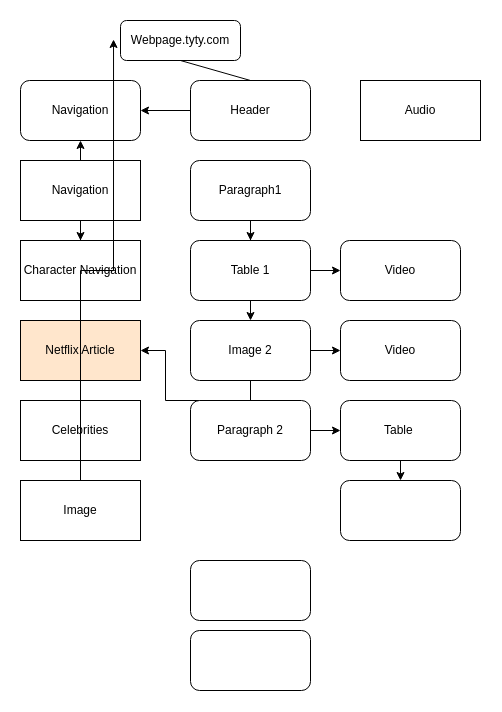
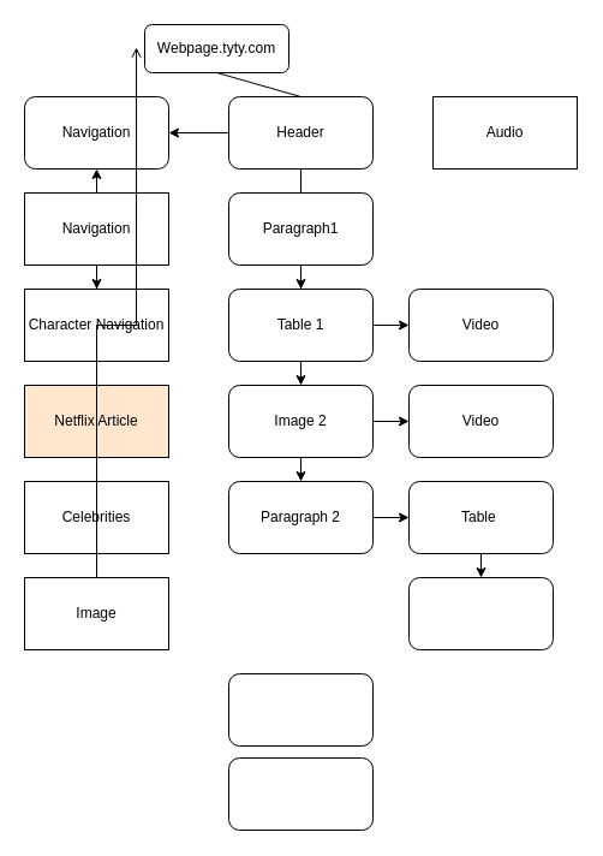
  <mxCell id="0" />
  <mxCell id="1" parent="0" />
  <mxCell id="2" value="Webpage.tyty.com" style="rounded=1;whiteSpace=wrap;html=1;fontSize=12;glass=0;strokeWidth=1;shadow=0;" parent="1" vertex="1"><mxGeometry x="120" y="20" width="120" height="40" as="geometry" /></mxCell>
  <mxCell id="3" value="" style="edgeStyle=orthogonalEdgeStyle;rounded=0;orthogonalLoop=1;jettySize=auto;html=1;" parent="1" source="4" target="18" edge="1"><mxGeometry relative="1" as="geometry" /></mxCell>
  <mxCell id="4" value="Paragraph1" style="whiteSpace=wrap;html=1;rounded=1;shadow=0;strokeWidth=1;glass=0;" parent="1" vertex="1"><mxGeometry x="190" y="160" width="120" height="60" as="geometry" /></mxCell>
  <mxCell id="5" value="" style="edgeStyle=orthogonalEdgeStyle;rounded=0;orthogonalLoop=1;jettySize=auto;html=1;" parent="1" source="6" target="14" edge="1"><mxGeometry relative="1" as="geometry" /></mxCell>
  <mxCell id="6" value="Header" style="rounded=1;whiteSpace=wrap;html=1;" parent="1" vertex="1"><mxGeometry x="190" y="80" width="120" height="60" as="geometry" /></mxCell>
  <mxCell id="7" value="" style="edgeStyle=orthogonalEdgeStyle;rounded=0;orthogonalLoop=1;jettySize=auto;html=1;" parent="1" source="9" target="15" edge="1"><mxGeometry relative="1" as="geometry" /></mxCell>
  <mxCell id="8" style="edgeStyle=orthogonalEdgeStyle;rounded=0;orthogonalLoop=1;jettySize=auto;html=1;exitX=0.5;exitY=0;exitDx=0;exitDy=0;entryX=0.5;entryY=1;entryDx=0;entryDy=0;" edge="1" parent="1" source="9" target="14"><mxGeometry relative="1" as="geometry" /></mxCell>
  <mxCell id="9" value="Navigation" style="rounded=0;whiteSpace=wrap;html=1;" parent="1" vertex="1"><mxGeometry x="20" y="160" width="120" height="60" as="geometry" /></mxCell>
  <mxCell id="10" value="Audio" style="rounded=0;whiteSpace=wrap;html=1;" parent="1" vertex="1"><mxGeometry x="360" y="80" width="120" height="60" as="geometry" /></mxCell>
  <mxCell id="11" value="" style="endArrow=none;html=1;rounded=0;exitX=0.5;exitY=0;exitDx=0;exitDy=0;" parent="1" source="6" edge="1"><mxGeometry width="50" height="50" relative="1" as="geometry"><mxPoint x="250" y="130" as="sourcePoint" /><mxPoint x="250" y="80" as="targetPoint" /></mxGeometry></mxCell>
+ <mxCell id="12" value="" style="endArrow=none;html=1;rounded=0;exitX=0.5;exitY=0;exitDx=0;exitDy=0;entryX=0.5;entryY=1;entryDx=0;entryDy=0;" parent="1" source="4" edge="1" target="6"><mxGeometry width="50" height="50" relative="1" as="geometry"><mxPoint x="250" y="130" as="sourcePoint" /><mxPoint x="500" y="80" as="targetPoint" /></mxGeometry></mxCell>
  <mxCell id="13" value="" style="endArrow=none;html=1;rounded=0;entryX=0.5;entryY=1;entryDx=0;entryDy=0;" parent="1" target="2" edge="1"><mxGeometry width="50" height="50" relative="1" as="geometry"><mxPoint x="250" y="80" as="sourcePoint" /><mxPoint x="300" y="80" as="targetPoint" /></mxGeometry></mxCell>
  <mxCell id="14" value="Navigation" style="whiteSpace=wrap;html=1;rounded=1;" parent="1" vertex="1"><mxGeometry x="20" y="80" width="120" height="60" as="geometry" /></mxCell>
  <mxCell id="15" value="Character Navigation" style="whiteSpace=wrap;html=1;rounded=0;" parent="1" vertex="1"><mxGeometry x="20" y="240" width="120" height="60" as="geometry" /></mxCell>
  <mxCell id="16" style="edgeStyle=orthogonalEdgeStyle;rounded=0;orthogonalLoop=1;jettySize=auto;html=1;exitX=1;exitY=0.5;exitDx=0;exitDy=0;entryX=0;entryY=0.5;entryDx=0;entryDy=0;" edge="1" parent="1" source="18" target="24"><mxGeometry relative="1" as="geometry" /></mxCell>
  <mxCell id="17" style="edgeStyle=orthogonalEdgeStyle;rounded=0;orthogonalLoop=1;jettySize=auto;html=1;exitX=0.5;exitY=1;exitDx=0;exitDy=0;entryX=0.5;entryY=0;entryDx=0;entryDy=0;" edge="1" parent="1" source="18" target="21"><mxGeometry relative="1" as="geometry" /></mxCell>
  <mxCell id="18" value="Table 1" style="whiteSpace=wrap;html=1;rounded=1;shadow=0;strokeWidth=1;glass=0;" parent="1" vertex="1"><mxGeometry x="190" y="240" width="120" height="60" as="geometry" /></mxCell>
  <mxCell id="19" style="edgeStyle=orthogonalEdgeStyle;rounded=0;orthogonalLoop=1;jettySize=auto;html=1;exitX=1;exitY=0.5;exitDx=0;exitDy=0;entryX=0;entryY=0.5;entryDx=0;entryDy=0;" edge="1" parent="1" source="21" target="25"><mxGeometry relative="1" as="geometry" /></mxCell>
- <mxCell id="20" style="edgeStyle=orthogonalEdgeStyle;rounded=0;orthogonalLoop=1;jettySize=auto;html=1;exitX=0.5;exitY=1;exitDx=0;exitDy=0;" edge="1" parent="1" source="21" target="26"><mxGeometry relative="1" as="geometry" /></mxCell>
+ <mxCell id="20" style="edgeStyle=orthogonalEdgeStyle;rounded=0;orthogonalLoop=1;jettySize=auto;html=1;exitX=0.5;exitY=1;exitDx=0;exitDy=0;entryX=0.5;entryY=0;entryDx=0;entryDy=0;" edge="1" parent="1" source="21" target="23"><mxGeometry relative="1" as="geometry" /></mxCell>
  <mxCell id="21" value="Image 2" style="whiteSpace=wrap;html=1;rounded=1;shadow=0;strokeWidth=1;glass=0;" vertex="1" parent="1"><mxGeometry x="190" y="320" width="120" height="60" as="geometry" /></mxCell>
  <mxCell id="22" style="edgeStyle=orthogonalEdgeStyle;rounded=0;orthogonalLoop=1;jettySize=auto;html=1;exitX=1;exitY=0.5;exitDx=0;exitDy=0;entryX=0;entryY=0.5;entryDx=0;entryDy=0;" edge="1" parent="1" source="23" target="31"><mxGeometry relative="1" as="geometry" /></mxCell>
  <mxCell id="23" value="Paragraph 2" style="whiteSpace=wrap;html=1;rounded=1;shadow=0;strokeWidth=1;glass=0;" vertex="1" parent="1"><mxGeometry x="190" y="400" width="120" height="60" as="geometry" /></mxCell>
  <mxCell id="24" value="Video" style="whiteSpace=wrap;html=1;rounded=1;shadow=0;strokeWidth=1;glass=0;" vertex="1" parent="1"><mxGeometry x="340" y="240" width="120" height="60" as="geometry" /></mxCell>
  <mxCell id="25" value="Video" style="whiteSpace=wrap;html=1;rounded=1;shadow=0;strokeWidth=1;glass=0;" vertex="1" parent="1"><mxGeometry x="340" y="320" width="120" height="60" as="geometry" /></mxCell>
  <mxCell id="26" value="Netflix Article" style="whiteSpace=wrap;html=1;rounded=0;fillColor=#ffe6cc;" vertex="1" parent="1"><mxGeometry x="20" y="320" width="120" height="60" as="geometry" /></mxCell>
  <mxCell id="27" value="Celebrities" style="whiteSpace=wrap;html=1;rounded=0;" vertex="1" parent="1"><mxGeometry x="20" y="400" width="120" height="60" as="geometry" /></mxCell>
- <mxCell id="28" style="edgeStyle=orthogonalEdgeStyle;rounded=0;orthogonalLoop=1;jettySize=auto;html=1;entryX=-0.058;entryY=0.475;entryDx=0;entryDy=0;entryPerimeter=0;" edge="1" parent="1" source="29" target="2"><mxGeometry relative="1" as="geometry" /></mxCell>
+ <mxCell id="28" style="edgeStyle=orthogonalEdgeStyle;rounded=0;orthogonalLoop=1;jettySize=auto;html=1;entryX=-0.058;entryY=0.475;entryDx=0;entryDy=0;entryPerimeter=0;endArrow=open;" edge="1" parent="1" source="29" target="2"><mxGeometry relative="1" as="geometry" /></mxCell>
  <mxCell id="29" value="Image" style="whiteSpace=wrap;html=1;rounded=0;" vertex="1" parent="1"><mxGeometry x="20" y="480" width="120" height="60" as="geometry" /></mxCell>
  <mxCell id="30" style="edgeStyle=orthogonalEdgeStyle;rounded=0;orthogonalLoop=1;jettySize=auto;html=1;exitX=0.5;exitY=1;exitDx=0;exitDy=0;entryX=0.5;entryY=0;entryDx=0;entryDy=0;" edge="1" parent="1" source="31" target="34"><mxGeometry relative="1" as="geometry" /></mxCell>
  <mxCell id="31" value="Table&amp;nbsp;" style="rounded=1;whiteSpace=wrap;html=1;" vertex="1" parent="1"><mxGeometry x="340" y="400" width="120" height="60" as="geometry" /></mxCell>
  <mxCell id="32" value="&lt;span style=&quot;color: rgba(0 , 0 , 0 , 0) ; font-family: monospace ; font-size: 0px&quot;&gt;%3CmxGraphModel%3E%3Croot%3E%3CmxCell%20id%3D%220%22%2F%3E%3CmxCell%20id%3D%221%22%20parent%3D%220%22%2F%3E%3CmxCell%20id%3D%222%22%20value%3D%22%22%20style%3D%22rounded%3D1%3BwhiteSpace%3Dwrap%3Bhtml%3D1%3B%22%20vertex%3D%221%22%20parent%3D%221%22%3E%3CmxGeometry%20x%3D%22480%22%20y%3D%22400%22%20width%3D%22120%22%20height%3D%2260%22%20as%3D%22geometry%22%2F%3E%3C%2FmxCell%3E%3C%2Froot%3E%3C%2FmxGraphModel%3E&lt;/span&gt;&lt;span style=&quot;color: rgba(0 , 0 , 0 , 0) ; font-family: monospace ; font-size: 0px&quot;&gt;%3CmxGraphModel%3E%3Croot%3E%3CmxCell%20id%3D%220%22%2F%3E%3CmxCell%20id%3D%221%22%20parent%3D%220%22%2F%3E%3CmxCell%20id%3D%222%22%20value%3D%22%22%20style%3D%22rounded%3D1%3BwhiteSpace%3Dwrap%3Bhtml%3D1%3B%22%20vertex%3D%221%22%20parent%3D%221%22%3E%3CmxGeometry%20x%3D%22480%22%20y%3D%22400%22%20width%3D%22120%22%20height%3D%2260%22%20as%3D%22geometry%22%2F%3E%3C%2FmxCell%3E%3C%2Froot%3E%3C%2FmxGraphModel%3E&lt;/span&gt;" style="rounded=1;whiteSpace=wrap;html=1;" vertex="1" parent="1"><mxGeometry x="190" y="630" width="120" height="60" as="geometry" /></mxCell>
  <mxCell id="33" value="&lt;font color=&quot;rgba(0, 0, 0, 0)&quot; face=&quot;monospace&quot;&gt;&lt;span style=&quot;font-size: 0px&quot;&gt;Paragraph&amp;nbsp;&lt;/span&gt;&lt;/font&gt;" style="rounded=1;whiteSpace=wrap;html=1;" vertex="1" parent="1"><mxGeometry x="190" y="560" width="120" height="60" as="geometry" /></mxCell>
  <mxCell id="34" value="&lt;font color=&quot;rgba(0, 0, 0, 0)&quot; face=&quot;monospace&quot;&gt;&lt;span style=&quot;font-size: 0px&quot;&gt;P&lt;/span&gt;&lt;/font&gt;" style="rounded=1;whiteSpace=wrap;html=1;" vertex="1" parent="1"><mxGeometry x="340" y="480" width="120" height="60" as="geometry" /></mxCell>
